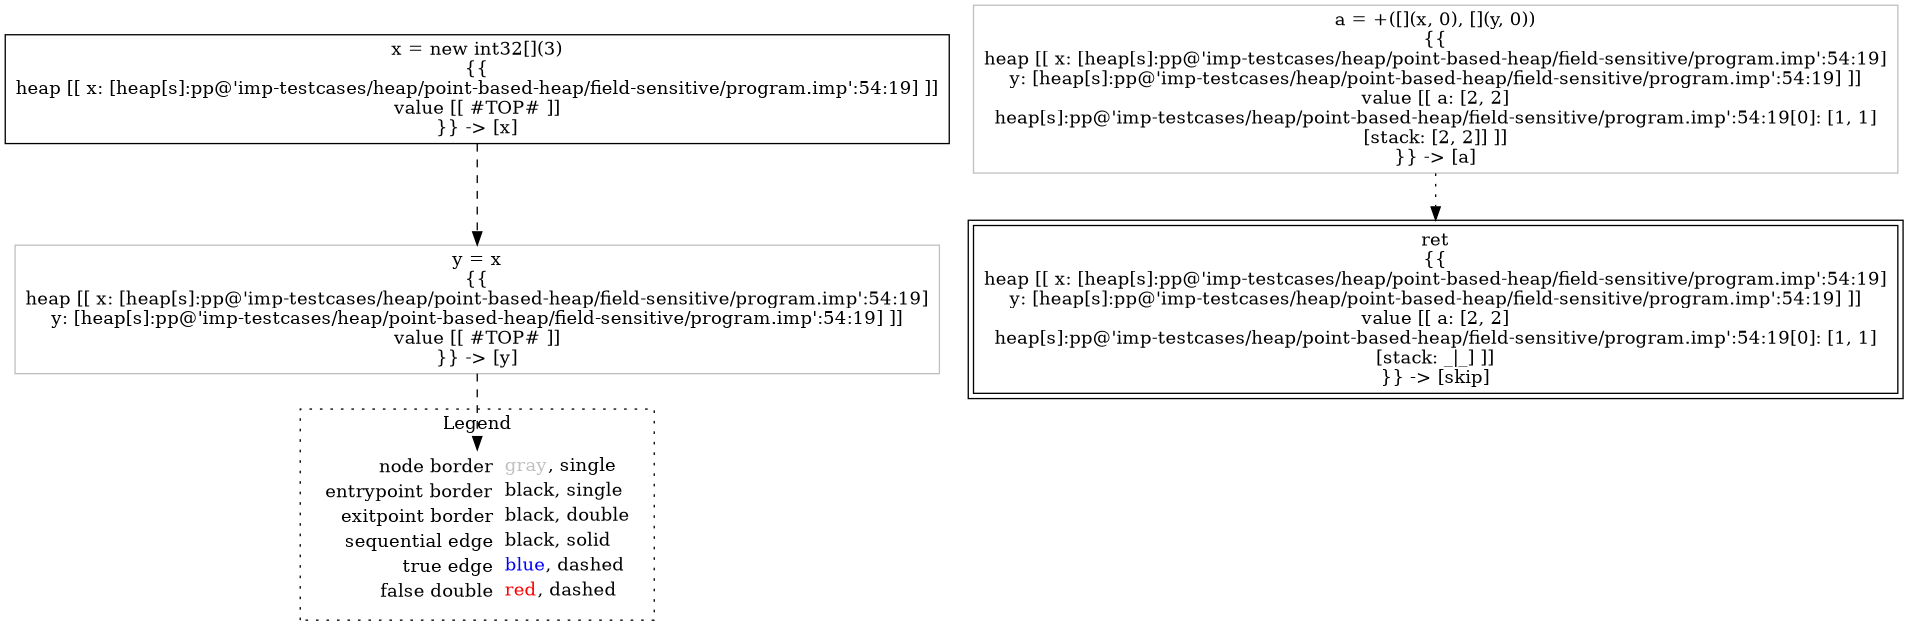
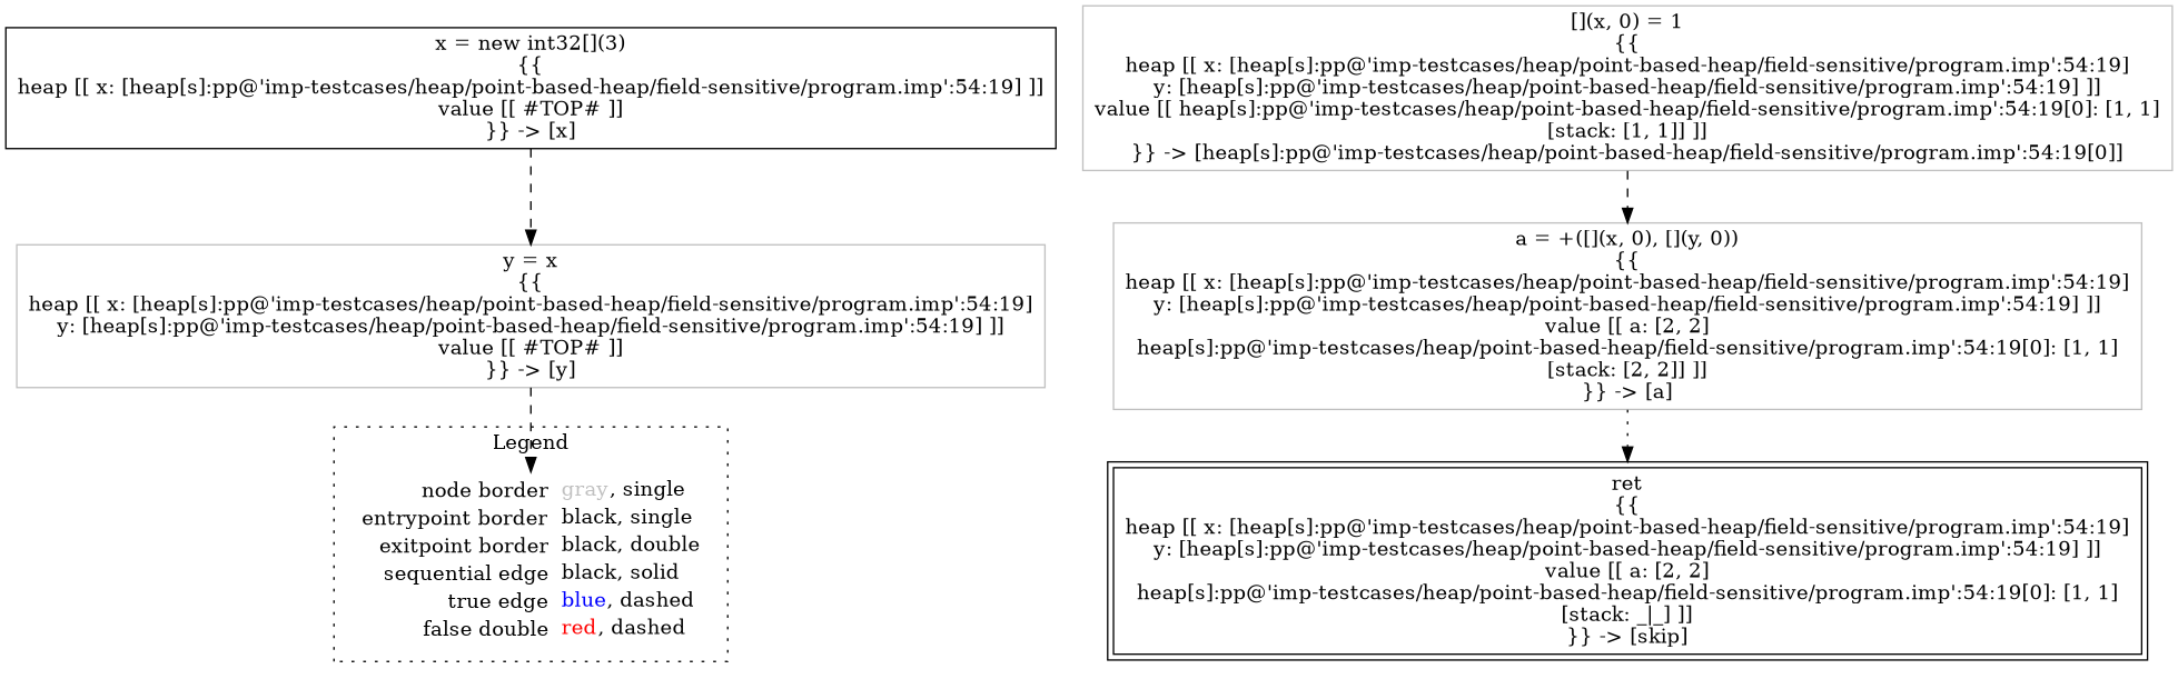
  digraph {
    node [shape=rect color=gray]
    edge [color=black style=dashed]
    n1 [label=<<table border="0" cellpadding="2" cellspacing="0" cellborder="0"><tr><td align="right">node border&nbsp;</td><td align="left"><font color="gray">gray</font>, single</td></tr><tr><td align="right">entrypoint border&nbsp;</td><td align="left"><font color="black">black</font>, single</td></tr><tr><td align="right">exitpoint border&nbsp;</td><td align="left"><font color="black">black</font>, double</td></tr><tr><td align="right">sequential edge&nbsp;</td><td align="left"><font color="black">black</font>, solid</td></tr><tr><td align="right">true edge&nbsp;</td><td align="left"><font color="blue">blue</font>, dashed</td></tr><tr><td align="right">false double&nbsp;</td><td align="left"><font color="red">red</font>, dashed</td></tr></table>> shape=plaintext color=""]
    n2 [color=black label=<x = new int32[](3)<BR/>{{<BR/>heap [[ x: [heap[s]:pp@'imp-testcases/heap/point-based-heap/field-sensitive/program.imp':54:19] ]]<BR/>value [[ #TOP# ]]<BR/>}} -&gt; [x]>]
    n3 [label=<y = x<BR/>{{<BR/>heap [[ x: [heap[s]:pp@'imp-testcases/heap/point-based-heap/field-sensitive/program.imp':54:19]<BR/>y: [heap[s]:pp@'imp-testcases/heap/point-based-heap/field-sensitive/program.imp':54:19] ]]<BR/>value [[ #TOP# ]]<BR/>}} -&gt; [y]>]
+   n4 [label=<[](x, 0) = 1<BR/>{{<BR/>heap [[ x: [heap[s]:pp@'imp-testcases/heap/point-based-heap/field-sensitive/program.imp':54:19]<BR/>y: [heap[s]:pp@'imp-testcases/heap/point-based-heap/field-sensitive/program.imp':54:19] ]]<BR/>value [[ heap[s]:pp@'imp-testcases/heap/point-based-heap/field-sensitive/program.imp':54:19[0]: [1, 1]<BR/>[stack: [1, 1]] ]]<BR/>}} -&gt; [heap[s]:pp@'imp-testcases/heap/point-based-heap/field-sensitive/program.imp':54:19[0]]>]
    n5 [label=<a = +([](x, 0), [](y, 0))<BR/>{{<BR/>heap [[ x: [heap[s]:pp@'imp-testcases/heap/point-based-heap/field-sensitive/program.imp':54:19]<BR/>y: [heap[s]:pp@'imp-testcases/heap/point-based-heap/field-sensitive/program.imp':54:19] ]]<BR/>value [[ a: [2, 2]<BR/>heap[s]:pp@'imp-testcases/heap/point-based-heap/field-sensitive/program.imp':54:19[0]: [1, 1]<BR/>[stack: [2, 2]] ]]<BR/>}} -&gt; [a]>]
    n6 [color=black label=<ret<BR/>{{<BR/>heap [[ x: [heap[s]:pp@'imp-testcases/heap/point-based-heap/field-sensitive/program.imp':54:19]<BR/>y: [heap[s]:pp@'imp-testcases/heap/point-based-heap/field-sensitive/program.imp':54:19] ]]<BR/>value [[ a: [2, 2]<BR/>heap[s]:pp@'imp-testcases/heap/point-based-heap/field-sensitive/program.imp':54:19[0]: [1, 1]<BR/>[stack: _|_] ]]<BR/>}} -&gt; [skip]> peripheries=2]
    subgraph cluster_1 {
      label=Legend
      style=dotted
      n1
    }
    n2 -> n3
    n3 -> n1
+   n4 -> n5
    n5 -> n6 [style=dotted]
  }
